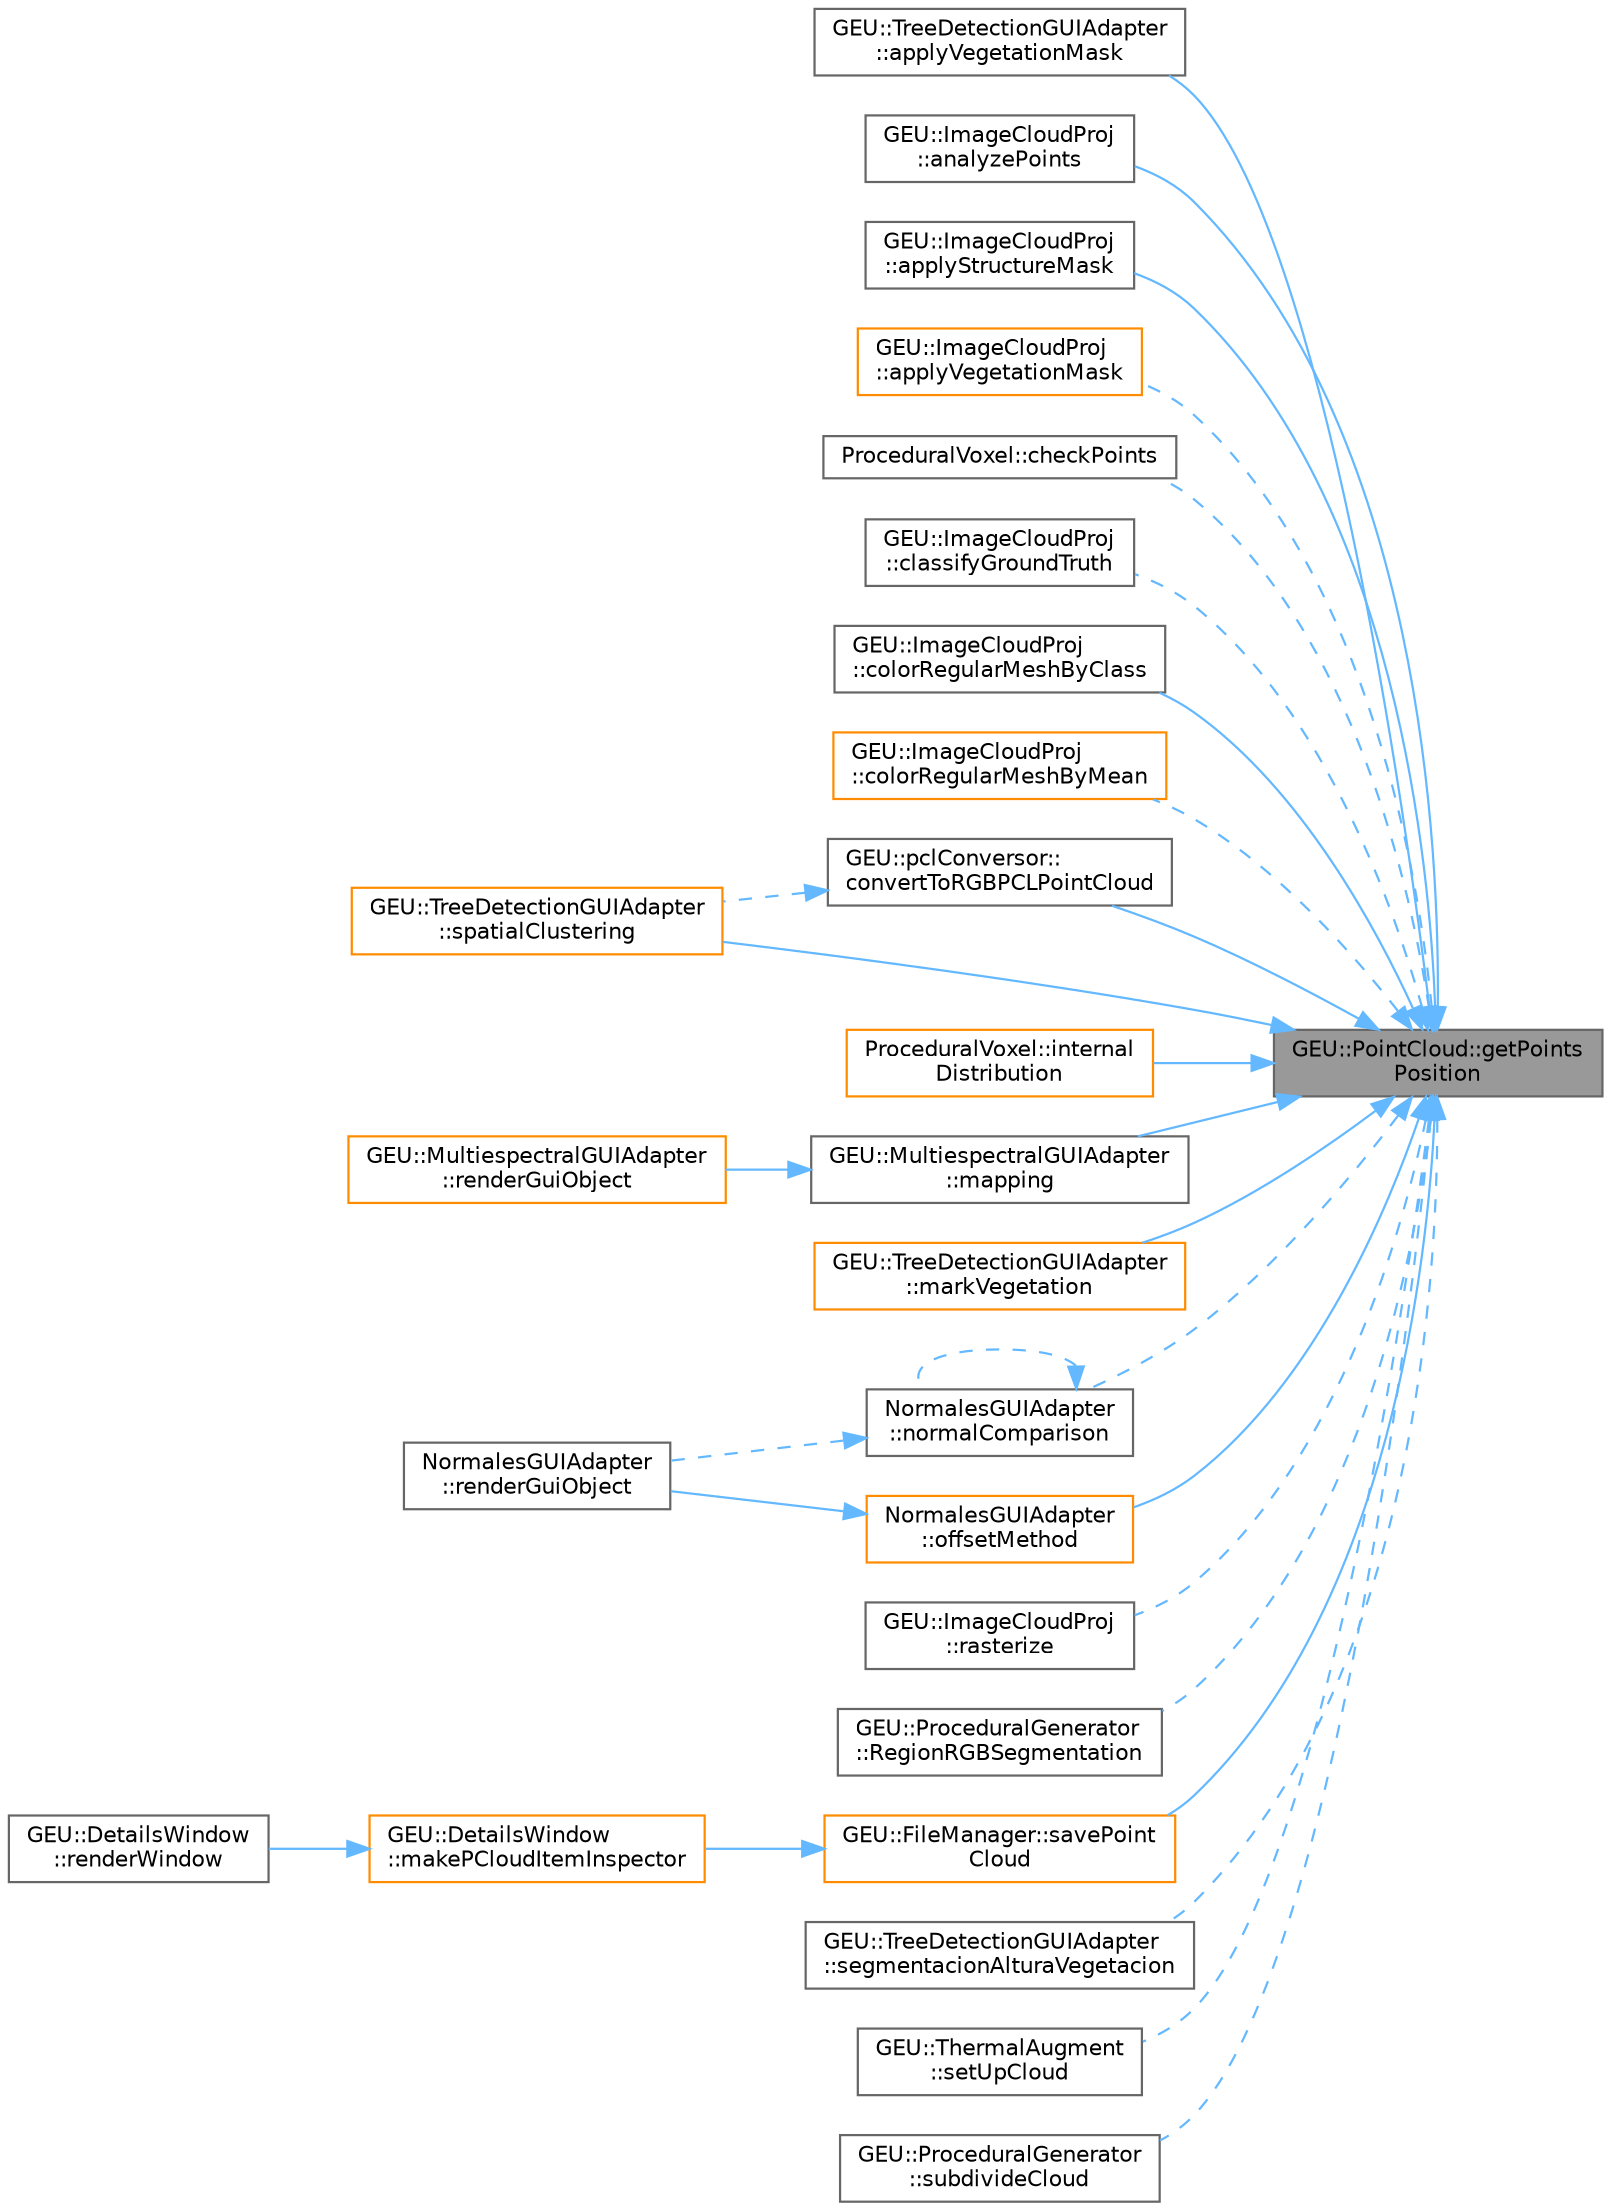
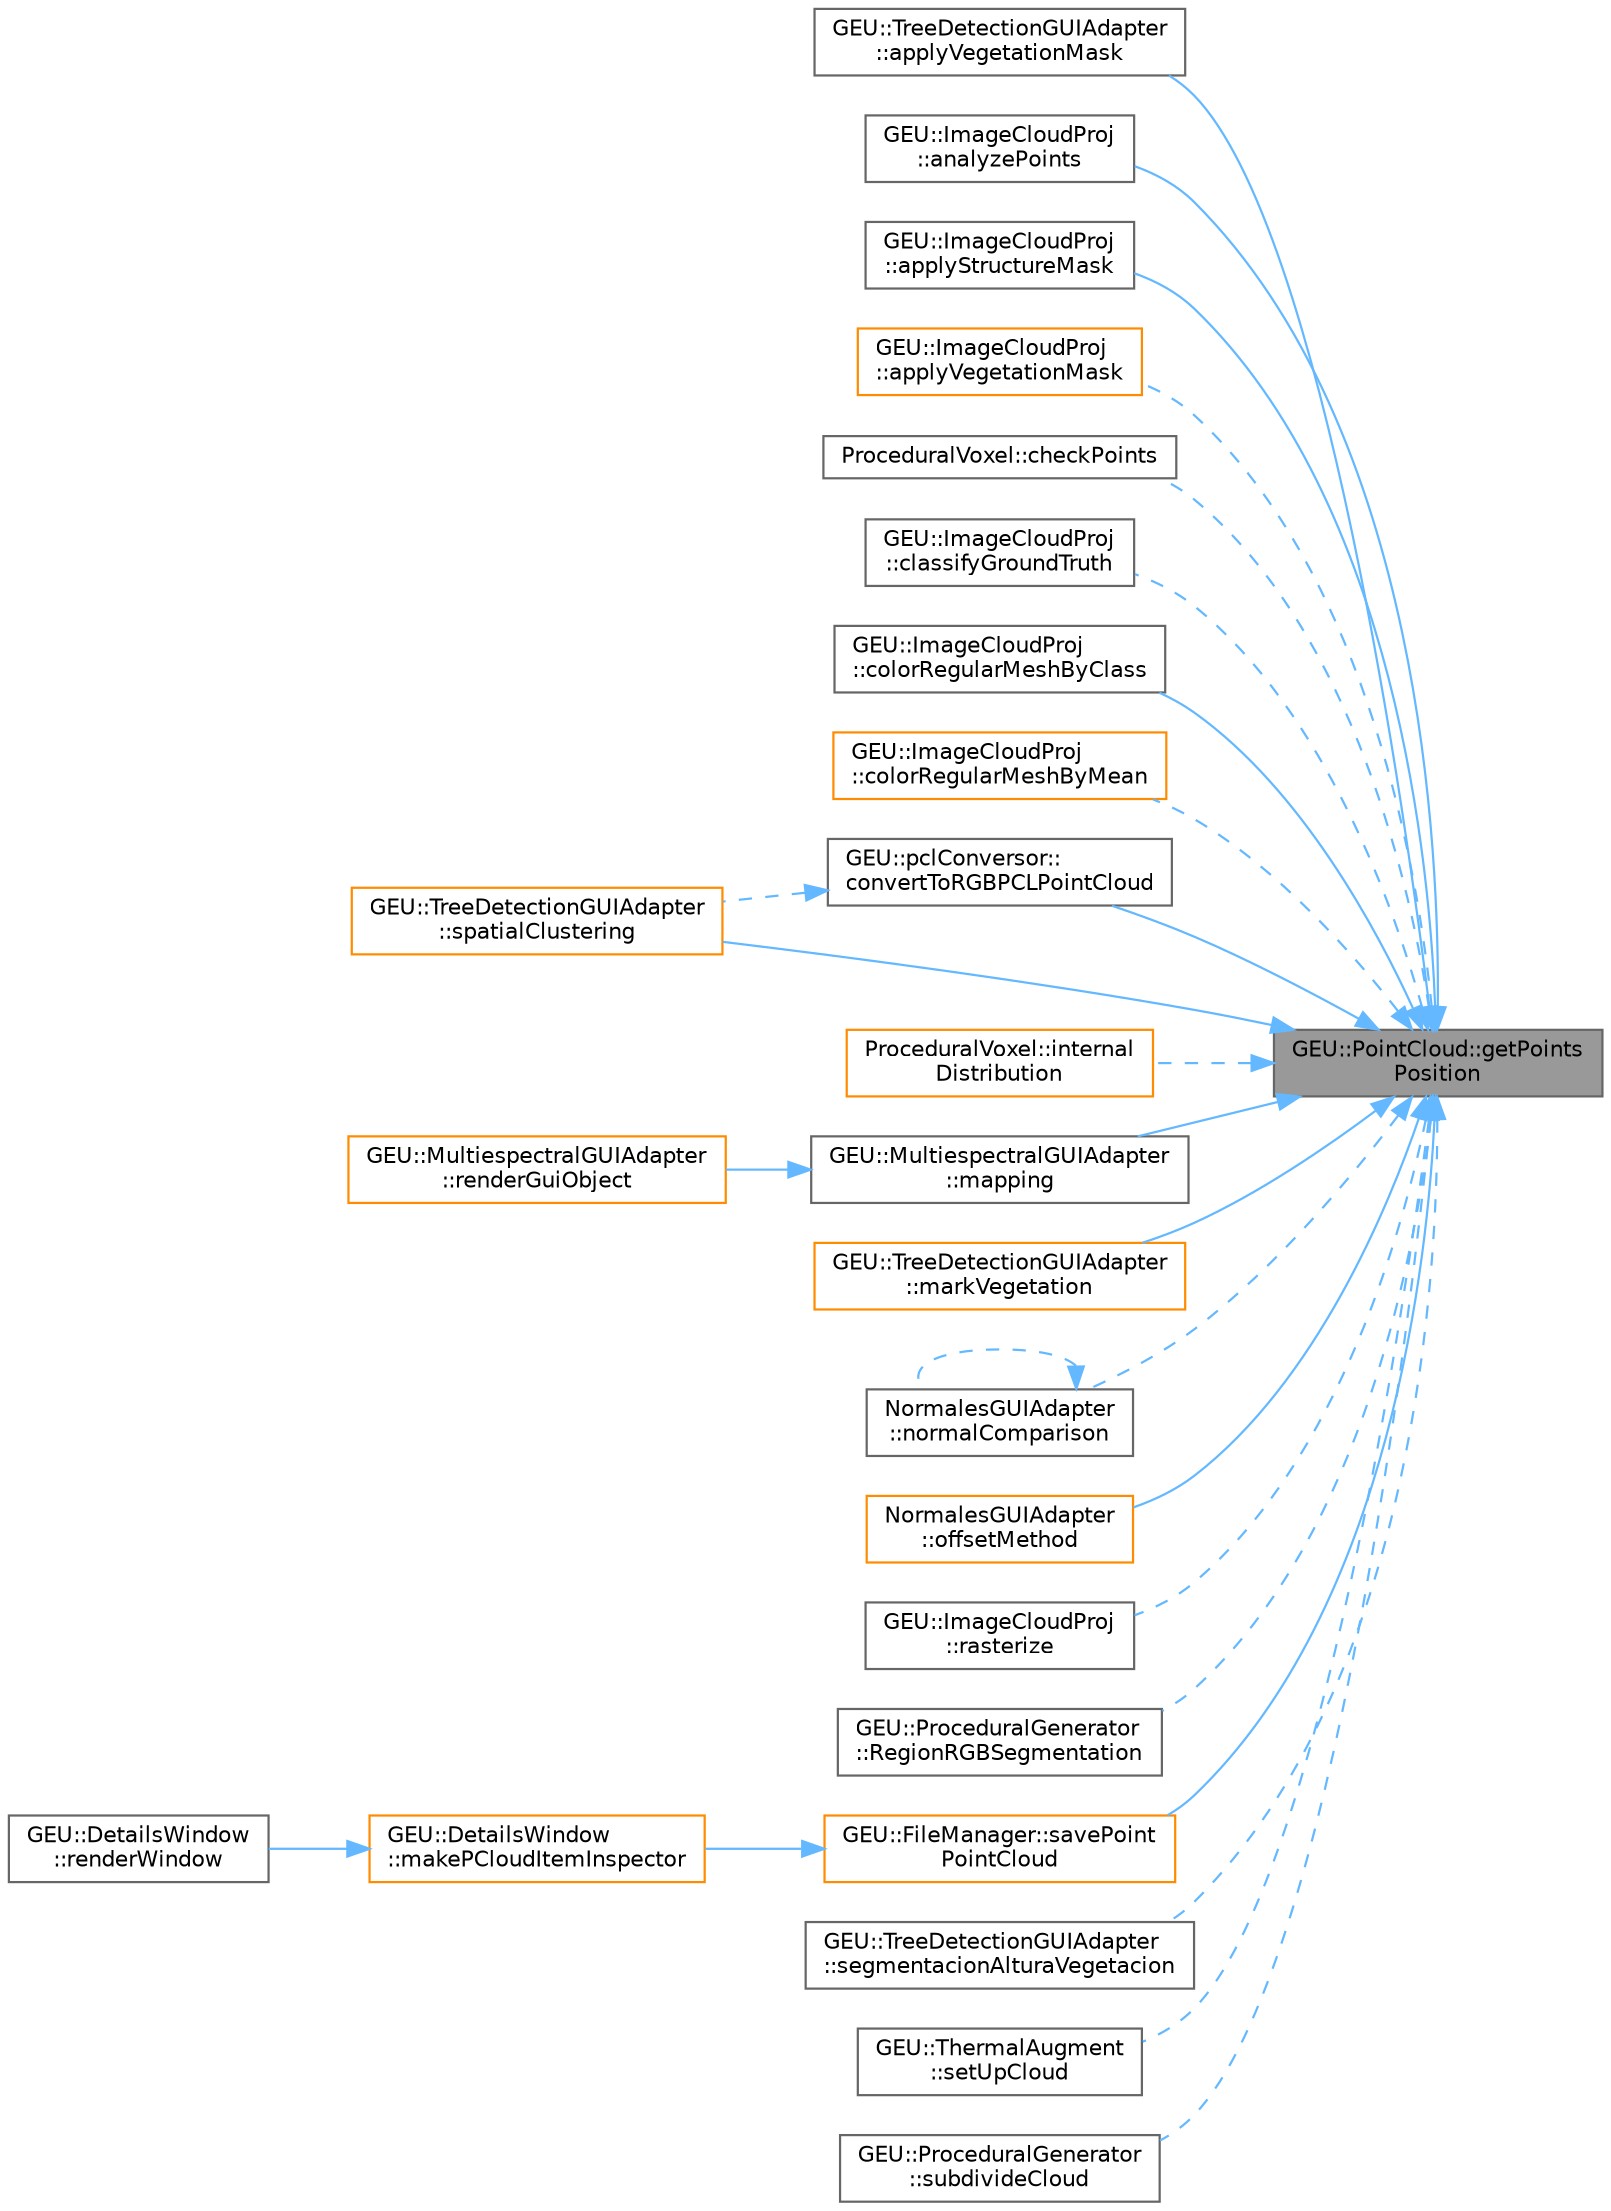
  digraph {
    rankdir=RL
    node [color=gray40 fillcolor=white fontname=Helvetica fontsize=10 shape=box style=filled]
    edge [color=steelblue1 dir=back fontname=Helvetica fontsize=10 labelfontname=Helvetica labelfontsize=10 style=solid]
    n1 [fillcolor=grey60 fontcolor=black height=0.2 label="GEU::PointCloud::getPoints\lPosition" width=0.4]
    n2 [height=0.2 label="GEU::TreeDetectionGUIAdapter\l::applyVegetationMask" width=0.4]
    n3 [height=0.2 label="GEU::ImageCloudProj\l::analyzePoints" width=0.4]
    n4 [height=0.2 label="GEU::ImageCloudProj\l::applyStructureMask" width=0.4]
    n5 [color=darkorange height=0.2 label="GEU::ImageCloudProj\l::applyVegetationMask" width=0.4]
    n6 [height=0.2 label="ProceduralVoxel::checkPoints" width=0.4]
    n7 [height=0.2 label="GEU::ImageCloudProj\l::classifyGroundTruth" width=0.4]
    n8 [height=0.2 label="GEU::ImageCloudProj\l::colorRegularMeshByClass" width=0.4]
    n9 [color=darkorange height=0.2 label="GEU::ImageCloudProj\l::colorRegularMeshByMean" width=0.4]
    n10 [height=0.2 label="GEU::pclConversor::\lconvertToRGBPCLPointCloud" width=0.4]
    n11 [color=darkorange height=0.2 label="GEU::TreeDetectionGUIAdapter\l::spatialClustering" width=0.4]
    n12 [color=darkorange height=0.2 label="ProceduralVoxel::internal\lDistribution" width=0.4]
    n13 [height=0.2 label="GEU::MultiespectralGUIAdapter\l::mapping" width=0.4]
    n14 [color=darkorange height=0.2 label="GEU::TreeDetectionGUIAdapter\l::markVegetation" width=0.4]
    n15 [height=0.2 label="NormalesGUIAdapter\l::normalComparison" width=0.4]
    n16 [color=darkorange height=0.2 label="NormalesGUIAdapter\l::offsetMethod" width=0.4]
    n17 [height=0.2 label="GEU::ImageCloudProj\l::rasterize" width=0.4]
    n18 [height=0.2 label="GEU::ProceduralGenerator\l::RegionRGBSegmentation" width=0.4]
-   n19 [color=darkorange height=0.2 label="GEU::FileManager::savePoint\lCloud" width=0.4]
+   n19 [color=darkorange height=0.2 label="GEU::FileManager::savePoint\lPointCloud" width=0.4]
    n20 [height=0.2 label="GEU::TreeDetectionGUIAdapter\l::segmentacionAlturaVegetacion" width=0.4]
    n21 [height=0.2 label="GEU::ThermalAugment\l::setUpCloud" width=0.4]
    n22 [height=0.2 label="GEU::ProceduralGenerator\l::subdivideCloud" width=0.4]
    n23 [color=darkorange height=0.2 label="GEU::MultiespectralGUIAdapter\l::renderGuiObject" width=0.4]
-   n24 [height=0.2 label="NormalesGUIAdapter\l::renderGuiObject" width=0.4]
    n25 [color=darkorange height=0.2 label="GEU::DetailsWindow\l::makePCloudItemInspector" width=0.4]
    n26 [height=0.2 label="GEU::DetailsWindow\l::renderWindow" width=0.4]
    n1 -> n2
    n1 -> n3
    n1 -> n4
    n1 -> n5 [style=dashed]
    n1 -> n6 [style=dashed]
    n1 -> n7 [style=dashed]
    n1 -> n8
    n1 -> n9 [style=dashed]
    n1 -> n10
    n1 -> n11
-   n1 -> n12
+   n1 -> n12 [style=dashed]
    n1 -> n13
    n1 -> n14
    n1 -> n15 [style=dashed]
    n1 -> n16
    n1 -> n17 [style=dashed]
    n1 -> n18 [style=dashed]
    n1 -> n19
    n1 -> n20 [style=dashed]
    n1 -> n21 [style=dashed]
    n1 -> n22 [style=dashed]
    n10 -> n11 [style=dashed]
    n13 -> n23
    n15 -> n15 [style=dashed]
-   n15 -> n24 [style=dashed]
-   n16 -> n24
    n19 -> n25
    n25 -> n26
  }
